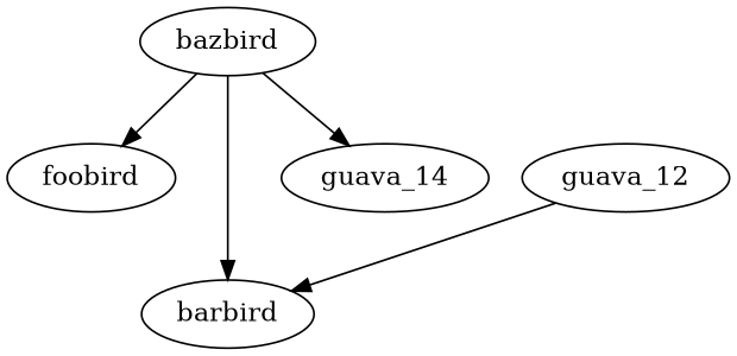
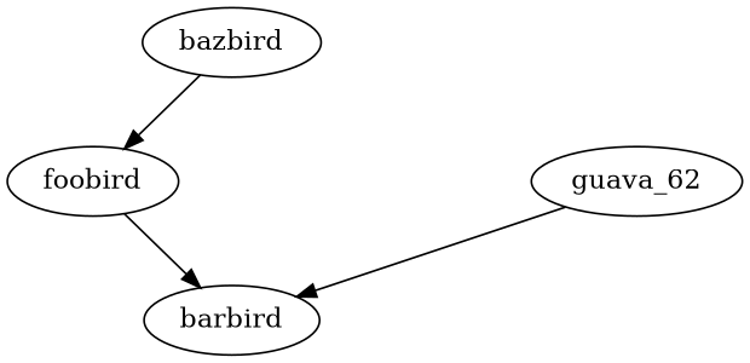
  digraph {
    n1 [label=foobird]
    n2 [label=barbird]
    n3 [label=bazbird]
-   guava_14
-   guava_12
-   n3 -> n2
+   guava_12 [label=guava_62]
+   n1 -> n2
    n3 -> n1
-   n3 -> guava_14
    guava_12 -> n2
  }
